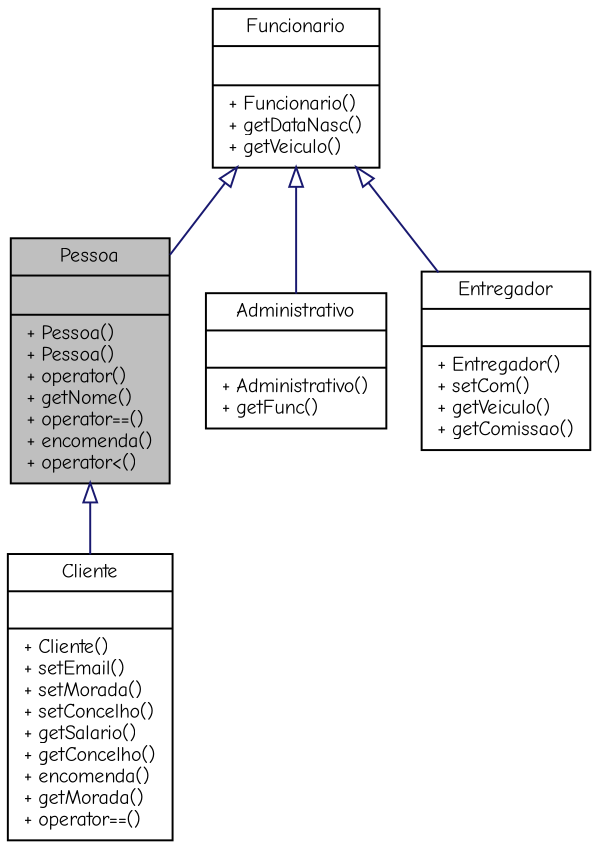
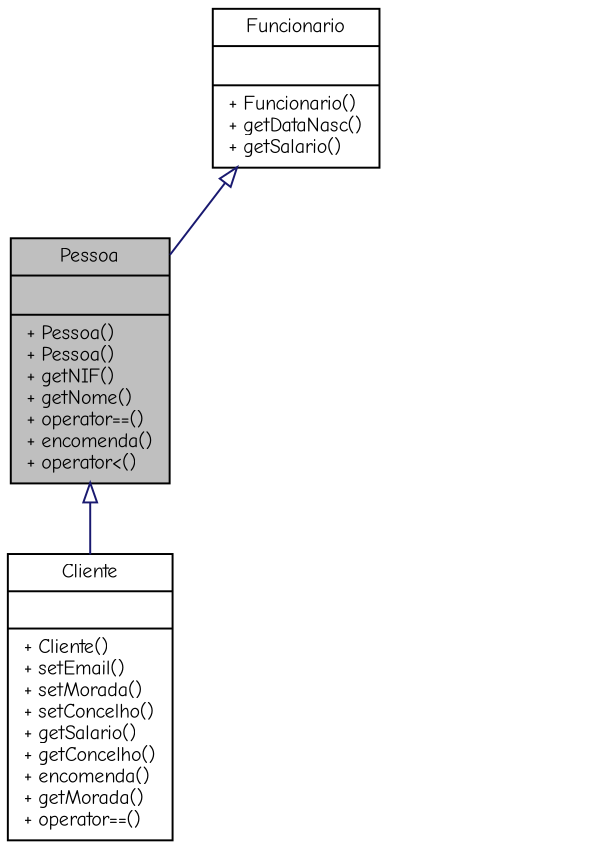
  digraph {
    fontname="Comic Neue"
    node [color=black fillcolor=white fontname="Comic Neue" fontsize=10 shape=record style=filled]
    edge [arrowtail=onormal color=midnightblue dir=back fontname="Comic Neue" fontsize=10 labelfontname=Helvetica labelfontsize=10 style=solid]
-   n1 [fillcolor=grey75 fontcolor=black height=0.2 label="{Pessoa\n||+ Pessoa()\l+ Pessoa()\l+ operator()\l+ getNome()\l+ operator==()\l+ encomenda()\l+ operator\<()\l}" width=0.4]
+   n1 [fillcolor=grey75 fontcolor=black height=0.2 label="{Pessoa\n||+ Pessoa()\l+ Pessoa()\l+ getNIF()\l+ getNome()\l+ operator==()\l+ encomenda()\l+ operator\<()\l}" width=0.4]
    n2 [height=0.2 label="{Cliente\n||+ Cliente()\l+ setEmail()\l+ setMorada()\l+ setConcelho()\l+ getSalario()\l+ getConcelho()\l+ encomenda()\l+ getMorada()\l+ operator==()\l}" width=0.4]
-   n3 [height=0.2 label="{Funcionario\n||+ Funcionario()\l+ getDataNasc()\l+ getVeiculo()\l}" width=0.4]
-   n4 [height=0.2 label="{Administrativo\n||+ Administrativo()\l+ getFunc()\l}" width=0.4]
-   n5 [height=0.2 label="{Entregador\n||+ Entregador()\l+ setCom()\l+ getVeiculo()\l+ getComissao()\l}" width=0.4]
+   n3 [height=0.2 label="{Funcionario\n||+ Funcionario()\l+ getDataNasc()\l+ getSalario()\l}" width=0.4]
    n1 -> n2
    n3 -> n1
-   n3 -> n4
-   n3 -> n5
  }
